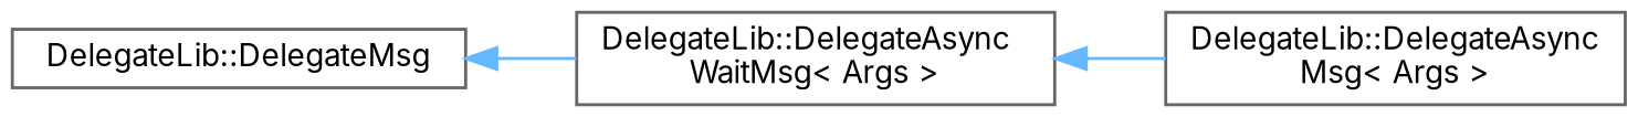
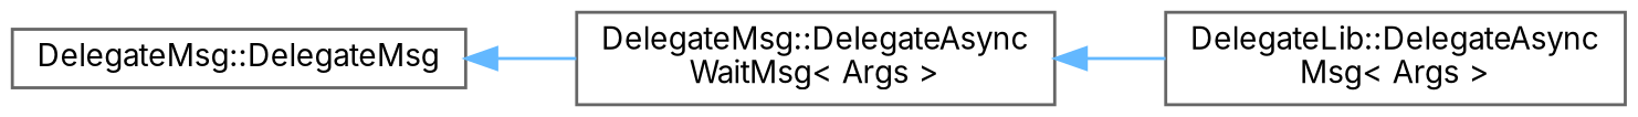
  digraph {
    fontname=Inter
    rankdir=LR
    node [color=grey40 fillcolor=white fontname=Inter fontsize=10 shape=box style=filled]
    edge [color=steelblue1 dir=back fontname=Inter fontsize=10 labelfontname=Helvetica labelfontsize=10 style=solid]
-   n1 [height=0.2 label="DelegateLib::DelegateMsg" width=0.4]
-   n2 [height=0.2 label="DelegateLib::DelegateAsync\lWaitMsg\< Args \>" width=0.4]
+   n1 [height=0.2 label="DelegateMsg::DelegateMsg" width=0.4]
+   n2 [height=0.2 label="DelegateMsg::DelegateAsync\lWaitMsg\< Args \>" width=0.4]
    n3 [height=0.2 label="DelegateLib::DelegateAsync\lMsg\< Args \>" width=0.4]
    n1 -> n2
    n2 -> n3
  }
